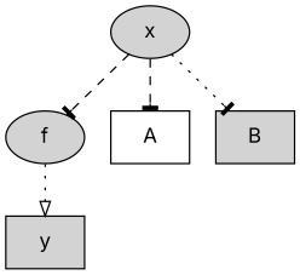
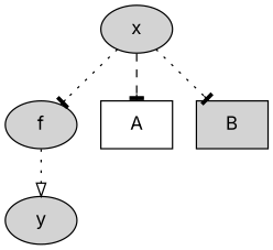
  digraph {
    fontname=Inter
    node [fillcolor=lightgrey fontname=Inter style=filled shape=box]
    edge [arrowhead=tee fontname=Inter style=dotted]
    f [shape=""]
-   y
+   y [shape=ellipse]
    A [fillcolor=white]
    x [shape=""]
    B
    f -> y [arrowhead=onormal]
-   x -> f [style=dashed]
+   x -> f
    x -> A [style=dashed]
    x -> B
  }
